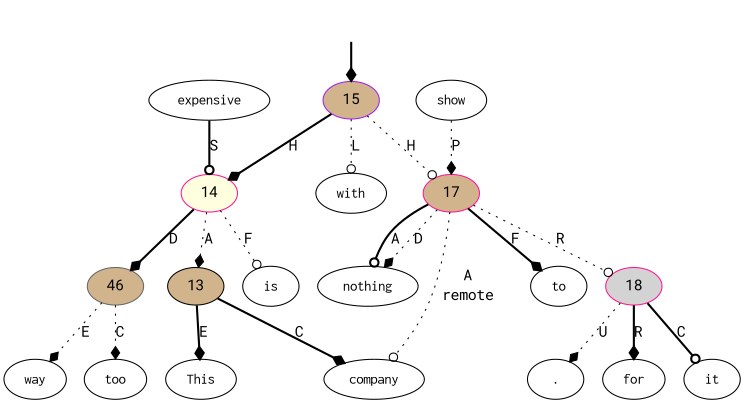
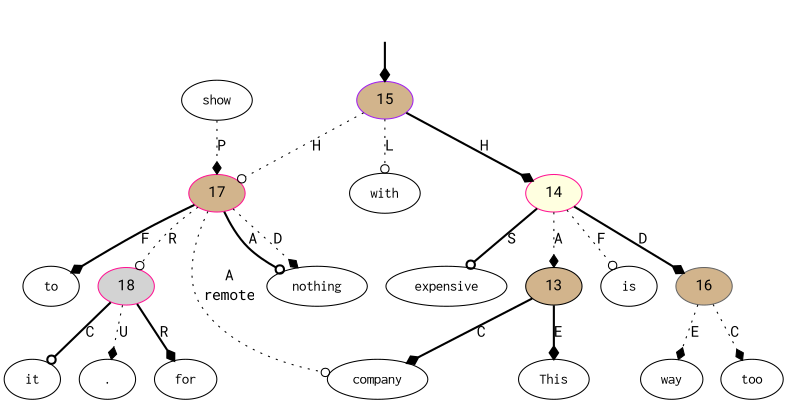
  digraph {
    fontname="Roboto Mono"
    node [fontname="Roboto Mono" shape=oval]
    edge [arrowhead=diamond fontname="Roboto Mono" style=dotted]
    top [style=invis shape=""]
    15 [color=purple fillcolor=tan style=filled shape=""]
    n3 [label=<<table align="center" border="0" cellspacing="0"><tr><td colspan="2"><font face="Courier">with</font></td></tr></table>>]
    14 [color=deeppink fillcolor=lightyellow style=filled shape=""]
    17 [color=deeppink fillcolor=tan style=filled shape=""]
    n6 [label=<<table align="center" border="0" cellspacing="0"><tr><td colspan="2"><font face="Courier">is</font></td></tr></table>>]
    n7 [label=<<table align="center" border="0" cellspacing="0"><tr><td colspan="2"><font face="Courier">expensive</font></td></tr></table>>]
    13 [color=black fillcolor=tan style=filled shape=""]
-   16 [color=gray40 fillcolor=tan style=filled label=46 shape=""]
+   16 [color=gray40 fillcolor=tan style=filled shape=""]
    n10 [label=<<table align="center" border="0" cellspacing="0"><tr><td colspan="2"><font face="Courier">company</font></td></tr></table>>]
    n11 [label=<<table align="center" border="0" cellspacing="0"><tr><td colspan="2"><font face="Courier">nothing</font></td></tr></table>>]
    n12 [label=<<table align="center" border="0" cellspacing="0"><tr><td colspan="2"><font face="Courier">to</font></td></tr></table>>]
    18 [color=deeppink fillcolor=lightgrey style=filled shape=""]
    n14 [label=<<table align="center" border="0" cellspacing="0"><tr><td colspan="2"><font face="Courier">This</font></td></tr></table>>]
    n15 [label=<<table align="center" border="0" cellspacing="0"><tr><td colspan="2"><font face="Courier">way</font></td></tr></table>>]
    n16 [label=<<table align="center" border="0" cellspacing="0"><tr><td colspan="2"><font face="Courier">too</font></td></tr></table>>]
    n17 [label=<<table align="center" border="0" cellspacing="0"><tr><td colspan="2"><font face="Courier">show</font></td></tr></table>>]
    n18 [label=<<table align="center" border="0" cellspacing="0"><tr><td colspan="2"><font face="Courier">for</font></td></tr></table>>]
    n19 [label=<<table align="center" border="0" cellspacing="0"><tr><td colspan="2"><font face="Courier">it</font></td></tr></table>>]
    n20 [label=<<table align="center" border="0" cellspacing="0"><tr><td colspan="2"><font face="Courier">.</font></td></tr></table>>]
    top -> 15 [style=bold]
    15 -> n3 [arrowhead=odot label=L]
    15 -> 14 [label=H style=bold]
    15 -> 17 [arrowhead=odot label=H]
    14 -> n6 [arrowhead=odot label=F]
-   n7 -> 14 [arrowhead=odot label=S style=bold]
+   14 -> n7 [arrowhead=odot label=S style=bold]
    14 -> 13 [label=A]
    14 -> 16 [label=D style=bold]
    17 -> n10 [arrowhead=odot label=<<table align="center" border="0" cellspacing="0"><tr><td colspan="1">A</td></tr><tr><td>remote</td></tr></table>>]
    17 -> n11 [label=D]
    17 -> n11 [arrowhead=odot label=A style=bold]
    17 -> n12 [label=F style=bold]
    17 -> 18 [arrowhead=odot label=R]
    13 -> n10 [label=C style=bold]
    13 -> n14 [label=E style=bold]
    16 -> n15 [label=E]
    16 -> n16 [label=C]
    18 -> n18 [label=R style=bold]
    18 -> n19 [arrowhead=odot label=C style=bold]
    18 -> n20 [label=U]
    n17 -> 17 [label=P]
  }
